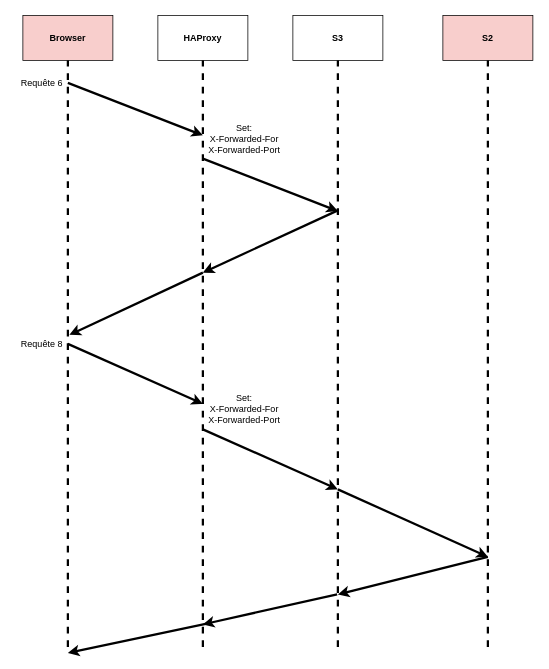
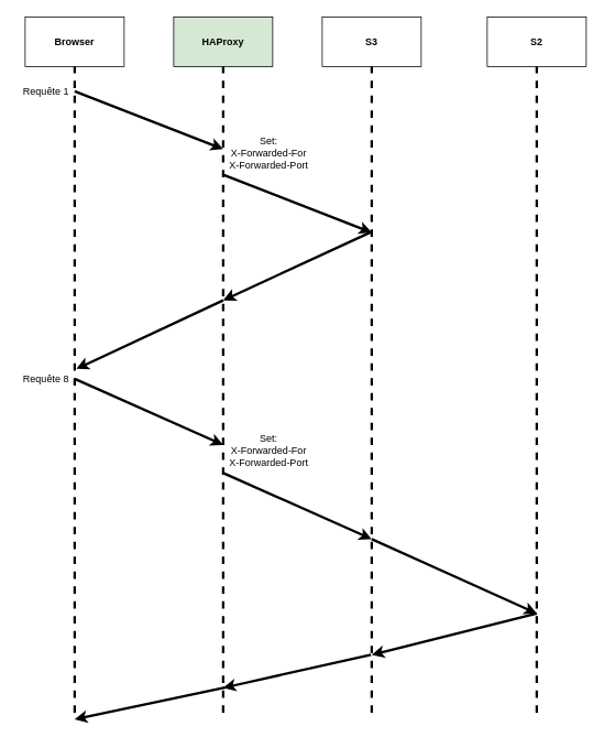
  <mxCell id="0" />
  <mxCell id="1" parent="0" />
  <mxCell id="2" value="" style="endArrow=none;html=1;strokeWidth=3;verticalAlign=middle;align=center;rounded=0;dashed=1;" parent="1" edge="1"><mxGeometry width="50" height="50" relative="1" as="geometry"><mxPoint x="90" y="862" as="sourcePoint" /><mxPoint x="90" y="78" as="targetPoint" /></mxGeometry></mxCell>
  <mxCell id="3" value="" style="endArrow=none;html=1;strokeWidth=3;verticalAlign=middle;align=center;dashed=1;" parent="1" edge="1"><mxGeometry width="50" height="50" relative="1" as="geometry"><mxPoint x="270" y="862" as="sourcePoint" /><mxPoint x="270" y="78" as="targetPoint" /></mxGeometry></mxCell>
  <mxCell id="4" value="" style="endArrow=none;html=1;strokeWidth=3;verticalAlign=middle;align=center;dashed=1;" parent="1" edge="1"><mxGeometry width="50" height="50" relative="1" as="geometry"><mxPoint x="650" y="862" as="sourcePoint" /><mxPoint x="650" y="78" as="targetPoint" /></mxGeometry></mxCell>
  <mxCell id="5" value="" style="endArrow=none;html=1;strokeWidth=3;verticalAlign=middle;align=center;dashed=1;" parent="1" edge="1"><mxGeometry width="50" height="50" relative="1" as="geometry"><mxPoint x="450" y="862" as="sourcePoint" /><mxPoint x="450" y="78" as="targetPoint" /></mxGeometry></mxCell>
- <mxCell id="6" value="Browser" style="rounded=0;whiteSpace=wrap;html=1;fontStyle=1;fillColor=#f8cecc;" parent="1" vertex="1"><mxGeometry x="30" y="20" width="120" height="60" as="geometry" /></mxCell>
- <mxCell id="7" value="HAProxy" style="rounded=0;whiteSpace=wrap;html=1;fontStyle=1" parent="1" vertex="1"><mxGeometry x="210" y="20" width="120" height="60" as="geometry" /></mxCell>
+ <mxCell id="6" value="Browser" style="rounded=0;whiteSpace=wrap;html=1;fontStyle=1" parent="1" vertex="1"><mxGeometry x="30" y="20" width="120" height="60" as="geometry" /></mxCell>
+ <mxCell id="7" value="HAProxy" style="rounded=0;whiteSpace=wrap;html=1;fontStyle=1;fillColor=#d5e8d4;" parent="1" vertex="1"><mxGeometry x="210" y="20" width="120" height="60" as="geometry" /></mxCell>
  <mxCell id="8" value="S3" style="rounded=0;whiteSpace=wrap;html=1;fontStyle=1" parent="1" vertex="1"><mxGeometry x="390" y="20" width="120" height="60" as="geometry" /></mxCell>
- <mxCell id="9" value="S2" style="rounded=0;whiteSpace=wrap;html=1;fontStyle=1;fillColor=#f8cecc;" parent="1" vertex="1"><mxGeometry x="590" y="20" width="120" height="60" as="geometry" /></mxCell>
+ <mxCell id="9" value="S2" style="rounded=0;whiteSpace=wrap;html=1;fontStyle=1" parent="1" vertex="1"><mxGeometry x="590" y="20" width="120" height="60" as="geometry" /></mxCell>
  <mxCell id="10" value="" style="endArrow=classic;html=1;strokeWidth=3;align=center;" parent="1" edge="1"><mxGeometry width="50" height="50" relative="1" as="geometry"><mxPoint x="90" y="110" as="sourcePoint" /><mxPoint x="270" y="180" as="targetPoint" /></mxGeometry></mxCell>
  <mxCell id="11" value="" style="endArrow=classic;html=1;strokeWidth=3;align=center;" parent="1" edge="1"><mxGeometry width="50" height="50" relative="1" as="geometry"><mxPoint x="270" y="211" as="sourcePoint" /><mxPoint x="450" y="281" as="targetPoint" /></mxGeometry></mxCell>
  <mxCell id="12" value="" style="endArrow=classic;html=1;strokeWidth=3;align=center;" parent="1" edge="1"><mxGeometry width="50" height="50" relative="1" as="geometry"><mxPoint x="450" y="280" as="sourcePoint" /><mxPoint x="270" y="363" as="targetPoint" /></mxGeometry></mxCell>
  <mxCell id="13" value="" style="endArrow=classic;html=1;strokeWidth=3;align=center;entryX=1.029;entryY=-0.1;entryDx=0;entryDy=0;entryPerimeter=0;" parent="1" edge="1" target="21"><mxGeometry width="50" height="50" relative="1" as="geometry"><mxPoint x="270" y="363" as="sourcePoint" /><mxPoint x="100" y="443" as="targetPoint" /></mxGeometry></mxCell>
  <mxCell id="14" value="" style="endArrow=classic;html=1;strokeWidth=3;align=center;" parent="1" edge="1"><mxGeometry width="50" height="50" relative="1" as="geometry"><mxPoint x="90" y="458" as="sourcePoint" /><mxPoint x="270" y="538" as="targetPoint" /></mxGeometry></mxCell>
  <mxCell id="15" value="" style="endArrow=classic;html=1;strokeWidth=3;align=center;" parent="1" edge="1"><mxGeometry width="50" height="50" relative="1" as="geometry"><mxPoint x="270" y="572" as="sourcePoint" /><mxPoint x="450" y="652" as="targetPoint" /></mxGeometry></mxCell>
  <mxCell id="16" value="" style="endArrow=classic;html=1;strokeWidth=3;align=center;" parent="1" edge="1"><mxGeometry width="50" height="50" relative="1" as="geometry"><mxPoint x="450" y="652" as="sourcePoint" /><mxPoint x="650" y="742" as="targetPoint" /></mxGeometry></mxCell>
  <mxCell id="17" value="" style="endArrow=classic;html=1;strokeWidth=3;align=center;" parent="1" edge="1"><mxGeometry width="50" height="50" relative="1" as="geometry"><mxPoint x="650" y="742" as="sourcePoint" /><mxPoint x="450" y="792" as="targetPoint" /></mxGeometry></mxCell>
  <mxCell id="18" value="" style="endArrow=classic;html=1;strokeWidth=3;align=center;" parent="1" edge="1"><mxGeometry width="50" height="50" relative="1" as="geometry"><mxPoint x="449" y="792" as="sourcePoint" /><mxPoint x="270" y="832" as="targetPoint" /></mxGeometry></mxCell>
  <mxCell id="19" value="" style="endArrow=classic;html=1;strokeWidth=3;align=center;" parent="1" edge="1"><mxGeometry width="50" height="50" relative="1" as="geometry"><mxPoint x="280" y="830" as="sourcePoint" /><mxPoint x="90" y="870" as="targetPoint" /></mxGeometry></mxCell>
- <mxCell id="20" value="Requête 6" style="text;html=1;resizable=0;autosize=1;align=center;verticalAlign=middle;points=[];fillColor=none;strokeColor=none;rounded=0;" vertex="1" parent="1"><mxGeometry x="20" y="100" width="70" height="20" as="geometry" /></mxCell>
+ <mxCell id="20" value="Requête 1" style="text;html=1;resizable=0;autosize=1;align=center;verticalAlign=middle;points=[];fillColor=none;strokeColor=none;rounded=0;" vertex="1" parent="1"><mxGeometry x="20" y="100" width="70" height="20" as="geometry" /></mxCell>
  <mxCell id="21" value="Requête 8" style="text;html=1;resizable=0;autosize=1;align=center;verticalAlign=middle;points=[];fillColor=none;strokeColor=none;rounded=0;" vertex="1" parent="1"><mxGeometry x="20" y="448" width="70" height="20" as="geometry" /></mxCell>
  <mxCell id="22" value="&lt;div&gt;Set:&lt;/div&gt;&lt;div&gt;X-Forwarded-For&lt;/div&gt;&lt;div&gt;X-Forwarded-Port&lt;br&gt;&lt;/div&gt;" style="text;html=1;resizable=0;autosize=1;align=center;verticalAlign=middle;points=[];fillColor=none;strokeColor=none;rounded=0;" vertex="1" parent="1"><mxGeometry x="270" y="160" width="110" height="50" as="geometry" /></mxCell>
  <mxCell id="23" value="&lt;div&gt;Set:&lt;/div&gt;&lt;div&gt;X-Forwarded-For&lt;/div&gt;&lt;div&gt;X-Forwarded-Port&lt;br&gt;&lt;/div&gt;" style="text;html=1;resizable=0;autosize=1;align=center;verticalAlign=middle;points=[];fillColor=none;strokeColor=none;rounded=0;" vertex="1" parent="1"><mxGeometry x="270" y="520" width="110" height="50" as="geometry" /></mxCell>
